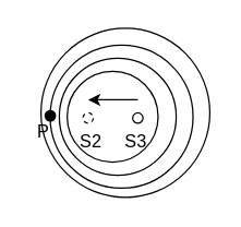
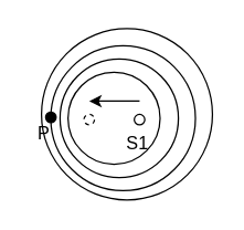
  <mxCell id="0" />
  <mxCell id="1" parent="0" />
  <mxCell id="2" value="" style="group" parent="1" vertex="1" connectable="0"><mxGeometry x="29.62" y="20" width="125" height="124" as="geometry" /></mxCell>
  <mxCell id="3" value="" style="ellipse;whiteSpace=wrap;html=1;aspect=fixed;" parent="2" vertex="1"><mxGeometry width="124" height="124" as="geometry" /></mxCell>
  <mxCell id="4" value="" style="ellipse;whiteSpace=wrap;html=1;aspect=fixed;" parent="2" vertex="1"><mxGeometry x="6.731" y="12.4" width="104.923" height="104.923" as="geometry" /></mxCell>
  <mxCell id="5" value="" style="ellipse;whiteSpace=wrap;html=1;aspect=fixed;" parent="2" vertex="1"><mxGeometry x="13.462" y="21.938" width="85.846" height="85.846" as="geometry" /></mxCell>
  <mxCell id="6" value="" style="ellipse;whiteSpace=wrap;html=1;aspect=fixed;" parent="2" vertex="1"><mxGeometry x="19.231" y="31.477" width="66.769" height="66.769" as="geometry" /></mxCell>
  <mxCell id="7" value="" style="ellipse;whiteSpace=wrap;html=1;aspect=fixed;" parent="2" vertex="1"><mxGeometry x="67.308" y="62.046" width="7.631" height="7.631" as="geometry" /></mxCell>
  <mxCell id="8" value="" style="ellipse;whiteSpace=wrap;html=1;aspect=fixed;fillColor=default;dashed=1;" parent="2" vertex="1"><mxGeometry x="30.769" y="62" width="7.631" height="7.631" as="geometry" /></mxCell>
  <mxCell id="9" value="" style="endArrow=classic;html=1;rounded=0;" parent="2" edge="1"><mxGeometry width="50" height="50" relative="1" as="geometry"><mxPoint x="71.154" y="52.462" as="sourcePoint" /><mxPoint x="34.615" y="52.462" as="targetPoint" /></mxGeometry></mxCell>
- <mxCell id="10" value="&lt;font style=&quot;font-size: 13px&quot;&gt;S3&lt;/font&gt;" style="text;html=1;strokeColor=none;fillColor=none;align=center;verticalAlign=middle;whiteSpace=wrap;rounded=0;dashed=1;" parent="2" vertex="1"><mxGeometry x="58.654" y="71.677" width="23.077" height="21.938" as="geometry" /></mxCell>
- <mxCell id="11" value="&lt;font style=&quot;font-size: 13px&quot;&gt;S2&lt;/font&gt;" style="text;html=1;strokeColor=none;fillColor=none;align=center;verticalAlign=middle;whiteSpace=wrap;rounded=0;dashed=1;" parent="2" vertex="1"><mxGeometry x="25" y="71.538" width="23.077" height="21.938" as="geometry" /></mxCell>
+ <mxCell id="10" value="&lt;font style=&quot;font-size: 13px&quot;&gt;S1&lt;/font&gt;" style="text;html=1;strokeColor=none;fillColor=none;align=center;verticalAlign=middle;whiteSpace=wrap;rounded=0;dashed=1;" parent="2" vertex="1"><mxGeometry x="58.654" y="71.677" width="23.077" height="21.938" as="geometry" /></mxCell>
  <mxCell id="12" value="&lt;font style=&quot;font-size: 13px&quot;&gt;P&lt;/font&gt;" style="text;html=1;strokeColor=none;fillColor=none;align=center;verticalAlign=middle;whiteSpace=wrap;rounded=0;dashed=1;" vertex="1" parent="2"><mxGeometry x="-9.62" y="64.998" width="23.077" height="21.938" as="geometry" /></mxCell>
  <mxCell id="13" value="" style="ellipse;whiteSpace=wrap;html=1;aspect=fixed;fillColor=#000000;" vertex="1" parent="1"><mxGeometry x="32.618" y="80.366" width="7.631" height="7.631" as="geometry" /></mxCell>
